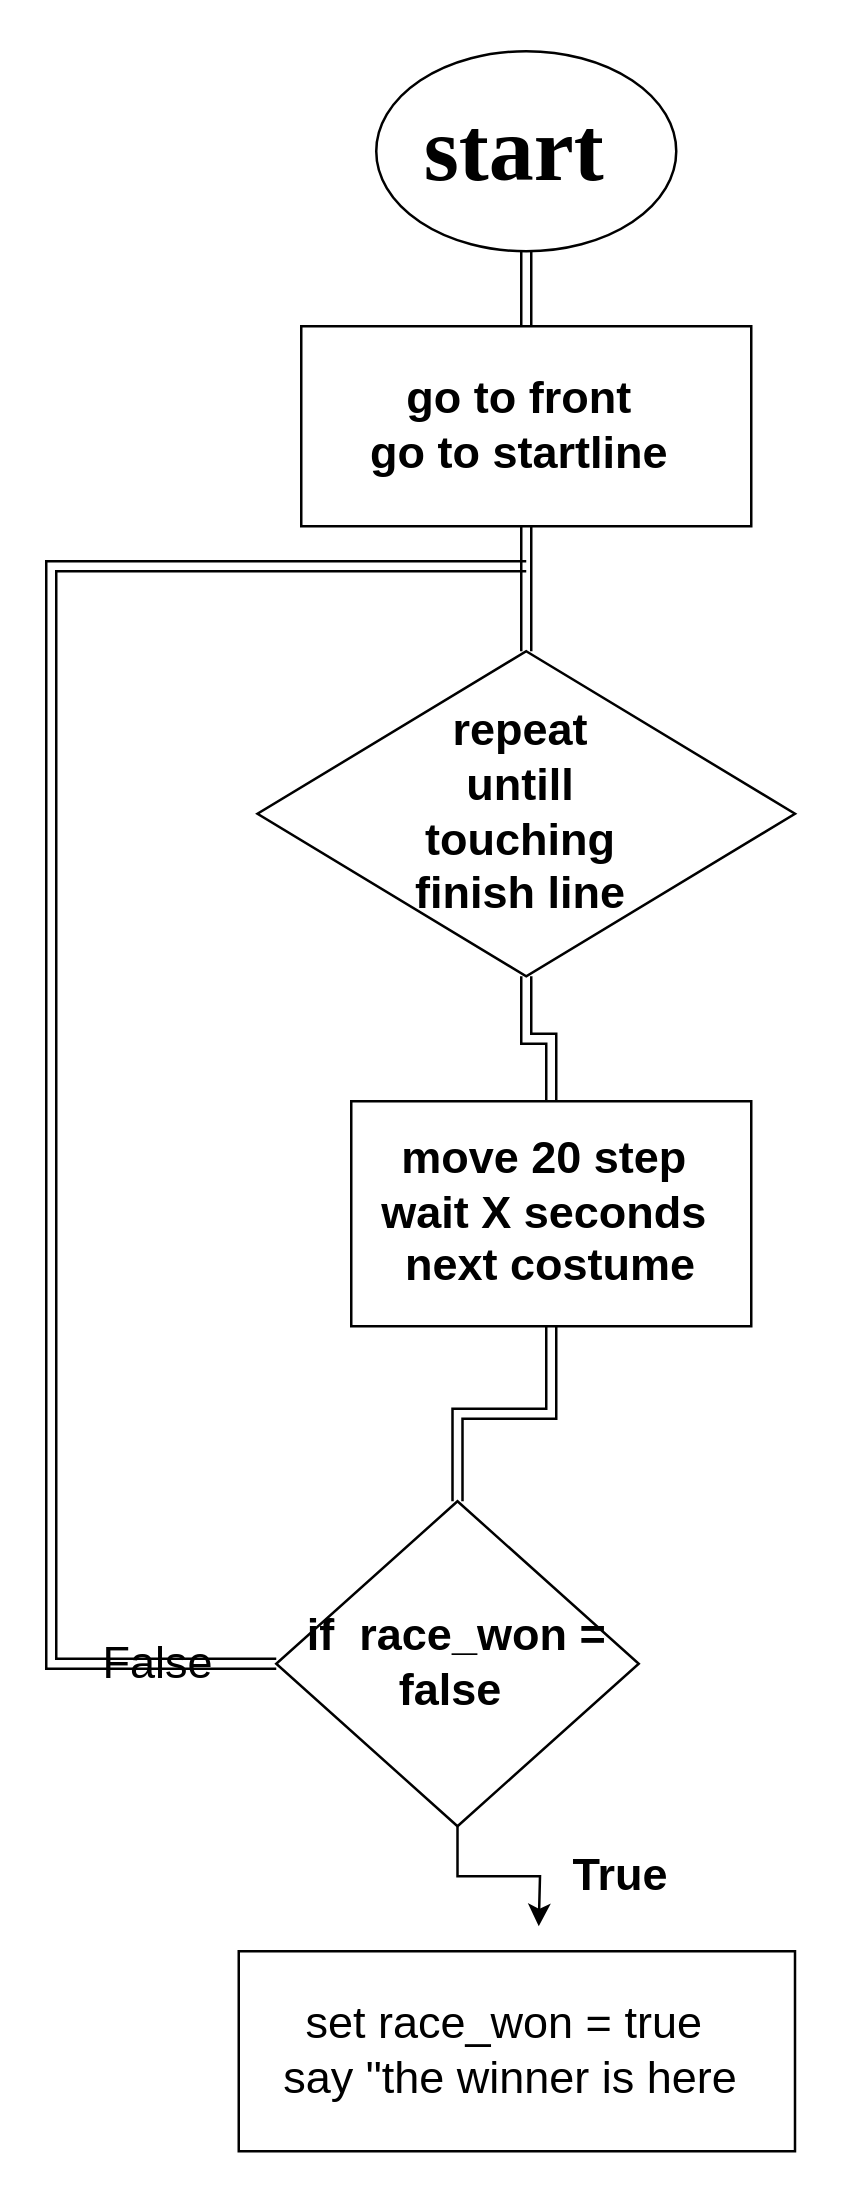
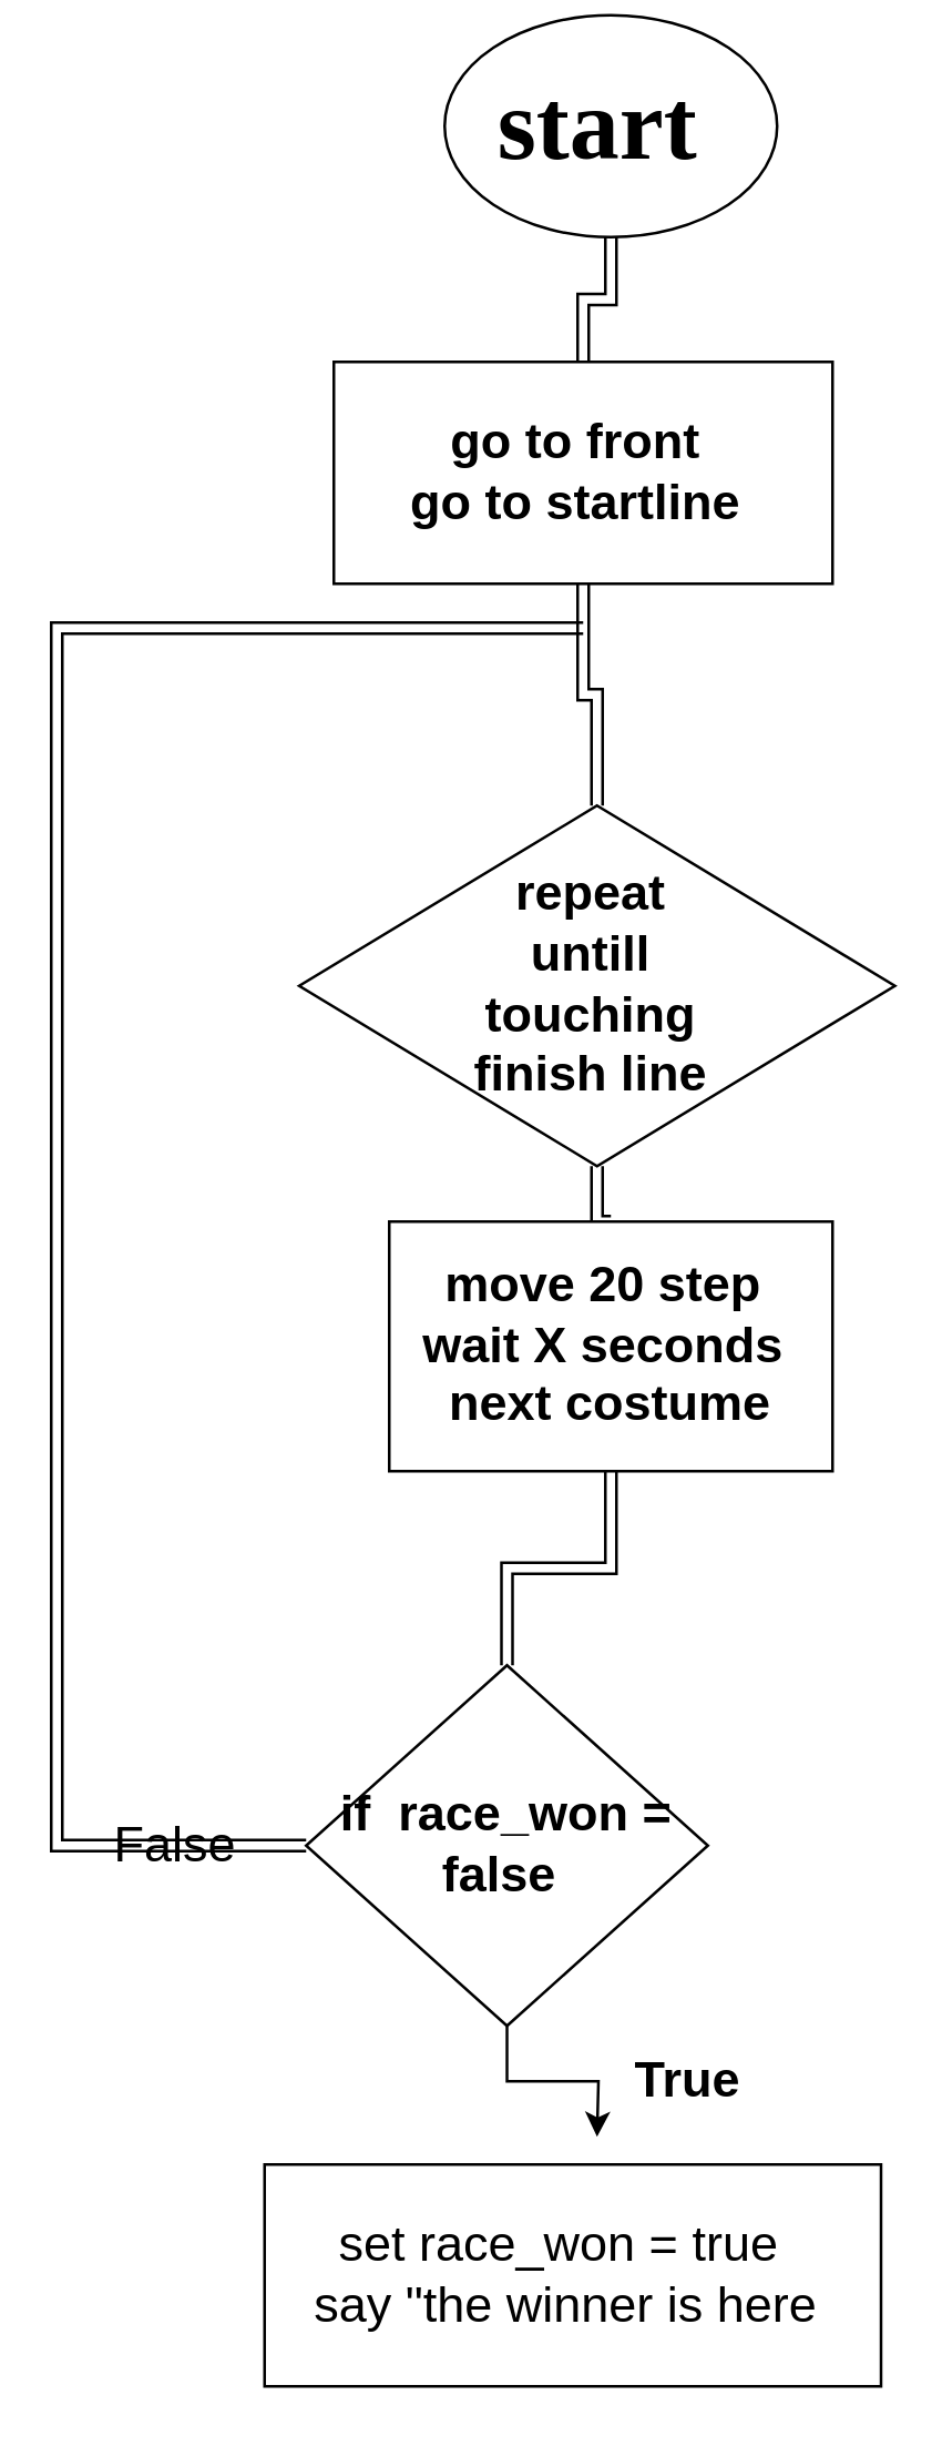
  <mxCell id="0" />
  <mxCell id="1" parent="0" />
  <mxCell id="2" style="edgeStyle=orthogonalEdgeStyle;shape=link;rounded=0;orthogonalLoop=1;jettySize=auto;html=1;entryX=0.5;entryY=0;entryDx=0;entryDy=0;" edge="1" parent="1" source="3" target="7"><mxGeometry relative="1" as="geometry"><mxPoint x="210" y="120" as="targetPoint" /><Array as="points" /></mxGeometry></mxCell>
- <mxCell id="3" value="&lt;font style=&quot;font-size: 36px&quot; face=&quot;Times New Roman&quot;&gt;&lt;b&gt;start&amp;nbsp;&lt;/b&gt;&lt;/font&gt;" style="ellipse;whiteSpace=wrap;html=1;align=center;" vertex="1" parent="1"><mxGeometry x="150" y="20" width="120" height="80" as="geometry" /></mxCell>
+ <mxCell id="3" value="&lt;font style=&quot;font-size: 36px&quot; face=&quot;Times New Roman&quot;&gt;&lt;b&gt;start&amp;nbsp;&lt;/b&gt;&lt;/font&gt;" style="ellipse;whiteSpace=wrap;html=1;align=center;" vertex="1" parent="1"><mxGeometry x="160" y="5" width="120" height="80" as="geometry" /></mxCell>
  <mxCell id="4" value="" style="edgeStyle=orthogonalEdgeStyle;shape=link;rounded=0;orthogonalLoop=1;jettySize=auto;html=1;" edge="1" parent="1" source="5" target="9"><mxGeometry relative="1" as="geometry" /></mxCell>
- <mxCell id="5" value="&lt;font style=&quot;font-size: 18px&quot;&gt;&lt;b&gt;repeat&amp;nbsp;&lt;br&gt;untill&amp;nbsp;&lt;br&gt;touching&amp;nbsp;&lt;br&gt;finish line&amp;nbsp;&lt;/b&gt;&lt;/font&gt;" style="rhombus;whiteSpace=wrap;html=1;" vertex="1" parent="1"><mxGeometry x="102.5" y="260" width="215" height="130" as="geometry" /></mxCell>
+ <mxCell id="5" value="&lt;font style=&quot;font-size: 18px&quot;&gt;&lt;b&gt;repeat&amp;nbsp;&lt;br&gt;untill&amp;nbsp;&lt;br&gt;touching&amp;nbsp;&lt;br&gt;finish line&amp;nbsp;&lt;/b&gt;&lt;/font&gt;" style="rhombus;whiteSpace=wrap;html=1;" vertex="1" parent="1"><mxGeometry x="107.5" y="290" width="215" height="130" as="geometry" /></mxCell>
  <mxCell id="6" style="edgeStyle=orthogonalEdgeStyle;shape=link;rounded=0;orthogonalLoop=1;jettySize=auto;html=1;entryX=0.5;entryY=0;entryDx=0;entryDy=0;" edge="1" parent="1" source="7" target="5"><mxGeometry relative="1" as="geometry" /></mxCell>
  <mxCell id="7" value="&lt;font style=&quot;font-size: 18px&quot;&gt;&lt;b&gt;&lt;font&gt;go to front&amp;nbsp;&lt;br&gt;&lt;/font&gt;&lt;font&gt;go to startline&amp;nbsp;&lt;/font&gt;&lt;/b&gt;&lt;/font&gt;" style="rounded=0;whiteSpace=wrap;html=1;" vertex="1" parent="1"><mxGeometry x="120" y="130" width="180" height="80" as="geometry" /></mxCell>
  <mxCell id="8" style="edgeStyle=orthogonalEdgeStyle;shape=link;rounded=0;orthogonalLoop=1;jettySize=auto;html=1;entryX=0.5;entryY=0;entryDx=0;entryDy=0;" edge="1" parent="1" source="9" target="13"><mxGeometry relative="1" as="geometry" /></mxCell>
  <mxCell id="9" value="&lt;font style=&quot;font-size: 18px&quot;&gt;&lt;b&gt;move 20 step&amp;nbsp;&lt;br&gt;wait X seconds&amp;nbsp;&lt;br&gt;next costume&lt;/b&gt;&lt;/font&gt;" style="rounded=0;whiteSpace=wrap;html=1;" vertex="1" parent="1"><mxGeometry x="140" y="440" width="160" height="90" as="geometry" /></mxCell>
  <mxCell id="10" value="&lt;font style=&quot;font-size: 18px&quot;&gt;set race_won = true&amp;nbsp;&amp;nbsp;&lt;br&gt;say &quot;the winner is here&amp;nbsp;&lt;/font&gt;" style="rounded=0;whiteSpace=wrap;html=1;" vertex="1" parent="1"><mxGeometry x="95" y="780" width="222.5" height="80" as="geometry" /></mxCell>
  <mxCell id="11" style="edgeStyle=orthogonalEdgeStyle;shape=link;rounded=0;orthogonalLoop=1;jettySize=auto;html=1;" edge="1" parent="1" source="13"><mxGeometry relative="1" as="geometry"><mxPoint x="210" y="226" as="targetPoint" /><Array as="points"><mxPoint x="20" y="665" /><mxPoint x="20" y="226" /></Array></mxGeometry></mxCell>
  <mxCell id="12" style="edgeStyle=orthogonalEdgeStyle;rounded=0;orthogonalLoop=1;jettySize=auto;html=1;" edge="1" parent="1" source="13"><mxGeometry relative="1" as="geometry"><mxPoint x="215" y="770" as="targetPoint" /></mxGeometry></mxCell>
  <mxCell id="13" value="&lt;font style=&quot;font-size: 18px&quot;&gt;&lt;b&gt;if&amp;nbsp; race_won = false&amp;nbsp;&lt;/b&gt;&lt;/font&gt;" style="rhombus;whiteSpace=wrap;html=1;" vertex="1" parent="1"><mxGeometry x="110" y="600" width="145" height="130" as="geometry" /></mxCell>
  <mxCell id="14" value="&lt;font style=&quot;font-size: 18px&quot;&gt;&lt;b&gt;True&amp;nbsp;&lt;/b&gt;&lt;/font&gt;" style="text;html=1;resizable=0;autosize=1;align=center;verticalAlign=middle;points=[];fillColor=none;strokeColor=none;rounded=0;" vertex="1" parent="1"><mxGeometry x="220" y="740" width="60" height="20" as="geometry" /></mxCell>
  <mxCell id="15" value="&lt;font style=&quot;font-size: 18px&quot;&gt;False&amp;nbsp;&lt;/font&gt;" style="text;html=1;resizable=0;autosize=1;align=center;verticalAlign=middle;points=[];fillColor=none;strokeColor=none;rounded=0;" vertex="1" parent="1"><mxGeometry x="35" y="655" width="60" height="20" as="geometry" /></mxCell>
